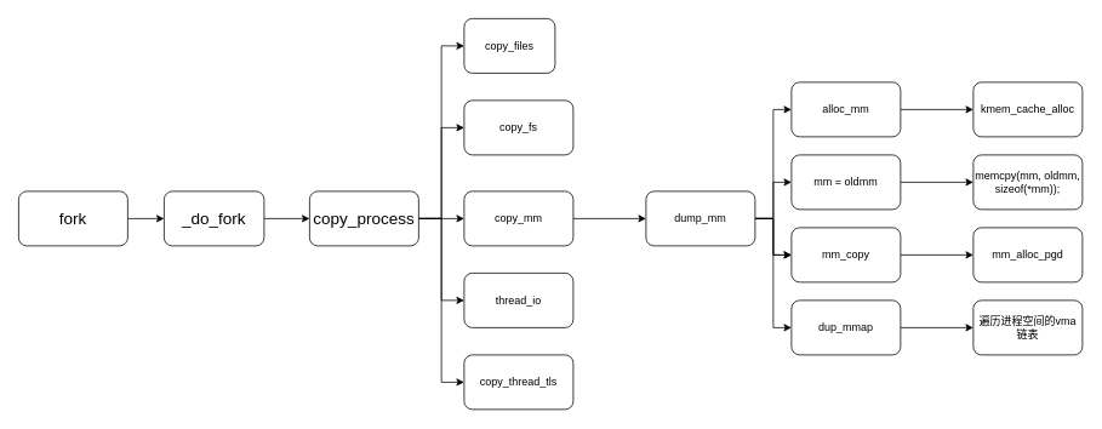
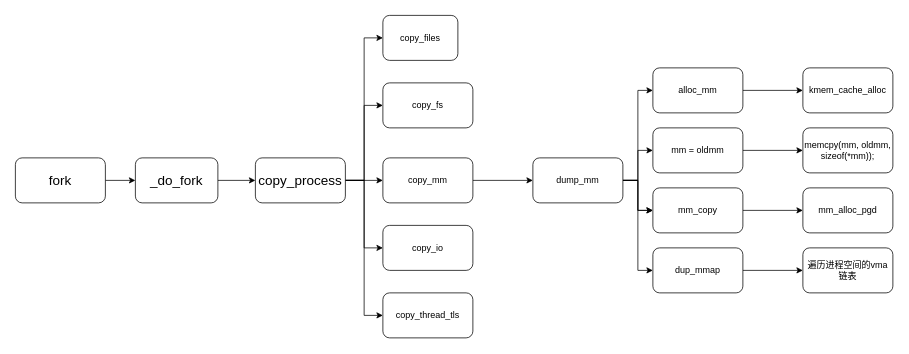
  <mxCell id="0" />
  <mxCell id="1" parent="0" />
  <mxCell id="2" value="" style="edgeStyle=orthogonalEdgeStyle;rounded=0;orthogonalLoop=1;jettySize=auto;html=1;fontSize=18;" edge="1" parent="1" source="3" target="5"><mxGeometry relative="1" as="geometry" /></mxCell>
  <mxCell id="3" value="&lt;font style=&quot;font-size: 18px&quot;&gt;fork&lt;/font&gt;" style="rounded=1;whiteSpace=wrap;html=1;" vertex="1" parent="1"><mxGeometry x="20" y="210" width="120" height="60" as="geometry" /></mxCell>
  <mxCell id="4" value="" style="edgeStyle=orthogonalEdgeStyle;rounded=0;orthogonalLoop=1;jettySize=auto;html=1;fontSize=18;" edge="1" parent="1" source="5" target="11"><mxGeometry relative="1" as="geometry" /></mxCell>
  <mxCell id="5" value="&lt;font style=&quot;font-size: 18px&quot;&gt;_do_fork&lt;/font&gt;" style="rounded=1;whiteSpace=wrap;html=1;" vertex="1" parent="1"><mxGeometry x="180" y="210" width="110" height="60" as="geometry" /></mxCell>
  <mxCell id="6" value="" style="edgeStyle=orthogonalEdgeStyle;rounded=0;orthogonalLoop=1;jettySize=auto;html=1;fontSize=18;entryX=0;entryY=0.5;entryDx=0;entryDy=0;" edge="1" parent="1" source="11" target="12"><mxGeometry relative="1" as="geometry" /></mxCell>
  <mxCell id="7" value="" style="edgeStyle=orthogonalEdgeStyle;rounded=0;orthogonalLoop=1;jettySize=auto;html=1;fontSize=18;entryX=0;entryY=0.5;entryDx=0;entryDy=0;" edge="1" parent="1" source="11" target="13"><mxGeometry relative="1" as="geometry" /></mxCell>
  <mxCell id="8" value="" style="edgeStyle=orthogonalEdgeStyle;rounded=0;orthogonalLoop=1;jettySize=auto;html=1;fontSize=18;entryX=0;entryY=0.5;entryDx=0;entryDy=0;" edge="1" parent="1" source="11" target="15"><mxGeometry relative="1" as="geometry" /></mxCell>
  <mxCell id="9" value="" style="edgeStyle=orthogonalEdgeStyle;rounded=0;orthogonalLoop=1;jettySize=auto;html=1;fontSize=18;entryX=0;entryY=0.5;entryDx=0;entryDy=0;" edge="1" parent="1" source="11" target="16"><mxGeometry relative="1" as="geometry" /></mxCell>
  <mxCell id="10" value="" style="edgeStyle=orthogonalEdgeStyle;rounded=0;orthogonalLoop=1;jettySize=auto;html=1;fontSize=18;entryX=0;entryY=0.5;entryDx=0;entryDy=0;" edge="1" parent="1" source="11" target="17"><mxGeometry relative="1" as="geometry" /></mxCell>
  <mxCell id="11" value="&lt;font style=&quot;font-size: 18px&quot;&gt;copy_process&lt;/font&gt;" style="whiteSpace=wrap;html=1;rounded=1;" vertex="1" parent="1"><mxGeometry x="340" y="210" width="120" height="60" as="geometry" /></mxCell>
  <mxCell id="12" value="copy_files" style="whiteSpace=wrap;html=1;rounded=1;" vertex="1" parent="1"><mxGeometry x="510" y="20" width="100" height="60" as="geometry" /></mxCell>
  <mxCell id="13" value="copy_fs" style="whiteSpace=wrap;html=1;rounded=1;" vertex="1" parent="1"><mxGeometry x="510" y="110" width="120" height="60" as="geometry" /></mxCell>
  <mxCell id="14" value="" style="edgeStyle=orthogonalEdgeStyle;rounded=0;orthogonalLoop=1;jettySize=auto;html=1;fontSize=18;" edge="1" parent="1" source="15" target="23"><mxGeometry relative="1" as="geometry" /></mxCell>
  <mxCell id="15" value="copy_mm" style="whiteSpace=wrap;html=1;rounded=1;" vertex="1" parent="1"><mxGeometry x="510" y="210" width="120" height="60" as="geometry" /></mxCell>
- <mxCell id="16" value="thread_io" style="whiteSpace=wrap;html=1;rounded=1;" vertex="1" parent="1"><mxGeometry x="510" y="300" width="120" height="60" as="geometry" /></mxCell>
+ <mxCell id="16" value="copy_io" style="whiteSpace=wrap;html=1;rounded=1;" vertex="1" parent="1"><mxGeometry x="510" y="300" width="120" height="60" as="geometry" /></mxCell>
  <mxCell id="17" value="copy_thread_tls" style="whiteSpace=wrap;html=1;rounded=1;" vertex="1" parent="1"><mxGeometry x="510" y="390" width="120" height="60" as="geometry" /></mxCell>
  <mxCell id="18" value="" style="edgeStyle=orthogonalEdgeStyle;rounded=0;orthogonalLoop=1;jettySize=auto;html=1;fontSize=18;entryX=0;entryY=0.5;entryDx=0;entryDy=0;" edge="1" parent="1" source="23" target="25"><mxGeometry relative="1" as="geometry" /></mxCell>
  <mxCell id="19" value="" style="edgeStyle=orthogonalEdgeStyle;rounded=0;orthogonalLoop=1;jettySize=auto;html=1;fontSize=18;" edge="1" parent="1" source="23" target="27"><mxGeometry relative="1" as="geometry" /></mxCell>
  <mxCell id="20" value="" style="edgeStyle=orthogonalEdgeStyle;rounded=0;orthogonalLoop=1;jettySize=auto;html=1;fontSize=18;" edge="1" parent="1" source="23" target="29"><mxGeometry relative="1" as="geometry" /></mxCell>
  <mxCell id="21" value="" style="edgeStyle=orthogonalEdgeStyle;rounded=0;orthogonalLoop=1;jettySize=auto;html=1;fontSize=18;" edge="1" parent="1" source="23" target="29"><mxGeometry relative="1" as="geometry" /></mxCell>
  <mxCell id="22" value="" style="edgeStyle=orthogonalEdgeStyle;rounded=0;orthogonalLoop=1;jettySize=auto;html=1;fontSize=18;entryX=0;entryY=0.5;entryDx=0;entryDy=0;" edge="1" parent="1" source="23" target="31"><mxGeometry relative="1" as="geometry" /></mxCell>
  <mxCell id="23" value="dump_mm" style="whiteSpace=wrap;html=1;rounded=1;" vertex="1" parent="1"><mxGeometry x="710" y="210" width="120" height="60" as="geometry" /></mxCell>
  <mxCell id="24" value="" style="edgeStyle=orthogonalEdgeStyle;rounded=0;orthogonalLoop=1;jettySize=auto;html=1;fontSize=18;" edge="1" parent="1" source="25" target="32"><mxGeometry relative="1" as="geometry" /></mxCell>
  <mxCell id="25" value="alloc_mm" style="whiteSpace=wrap;html=1;rounded=1;" vertex="1" parent="1"><mxGeometry x="870" y="90" width="120" height="60" as="geometry" /></mxCell>
  <mxCell id="26" value="" style="edgeStyle=orthogonalEdgeStyle;rounded=0;orthogonalLoop=1;jettySize=auto;html=1;fontSize=18;" edge="1" parent="1" source="27" target="33"><mxGeometry relative="1" as="geometry" /></mxCell>
  <mxCell id="27" value="mm =&amp;nbsp;oldmm" style="whiteSpace=wrap;html=1;rounded=1;" vertex="1" parent="1"><mxGeometry x="870" y="170" width="120" height="60" as="geometry" /></mxCell>
  <mxCell id="28" value="" style="edgeStyle=orthogonalEdgeStyle;rounded=0;orthogonalLoop=1;jettySize=auto;html=1;fontSize=18;" edge="1" parent="1" source="29" target="34"><mxGeometry relative="1" as="geometry" /></mxCell>
  <mxCell id="29" value="mm_copy" style="whiteSpace=wrap;html=1;rounded=1;" vertex="1" parent="1"><mxGeometry x="870" y="250" width="120" height="60" as="geometry" /></mxCell>
  <mxCell id="30" value="" style="edgeStyle=orthogonalEdgeStyle;rounded=0;orthogonalLoop=1;jettySize=auto;html=1;fontSize=18;" edge="1" parent="1" source="31" target="35"><mxGeometry relative="1" as="geometry" /></mxCell>
  <mxCell id="31" value="dup_mmap" style="whiteSpace=wrap;html=1;rounded=1;" vertex="1" parent="1"><mxGeometry x="870" y="330" width="120" height="60" as="geometry" /></mxCell>
  <mxCell id="32" value="kmem_cache_alloc" style="whiteSpace=wrap;html=1;rounded=1;" vertex="1" parent="1"><mxGeometry x="1070" y="90" width="120" height="60" as="geometry" /></mxCell>
  <mxCell id="33" value="memcpy(mm, oldmm, sizeof(*mm));" style="whiteSpace=wrap;html=1;rounded=1;" vertex="1" parent="1"><mxGeometry x="1070" y="170" width="120" height="60" as="geometry" /></mxCell>
  <mxCell id="34" value="mm_alloc_pgd" style="whiteSpace=wrap;html=1;rounded=1;" vertex="1" parent="1"><mxGeometry x="1070" y="250" width="120" height="60" as="geometry" /></mxCell>
  <mxCell id="35" value="遍历进程空间的vma链表" style="whiteSpace=wrap;html=1;rounded=1;" vertex="1" parent="1"><mxGeometry x="1070" y="330" width="120" height="60" as="geometry" /></mxCell>
